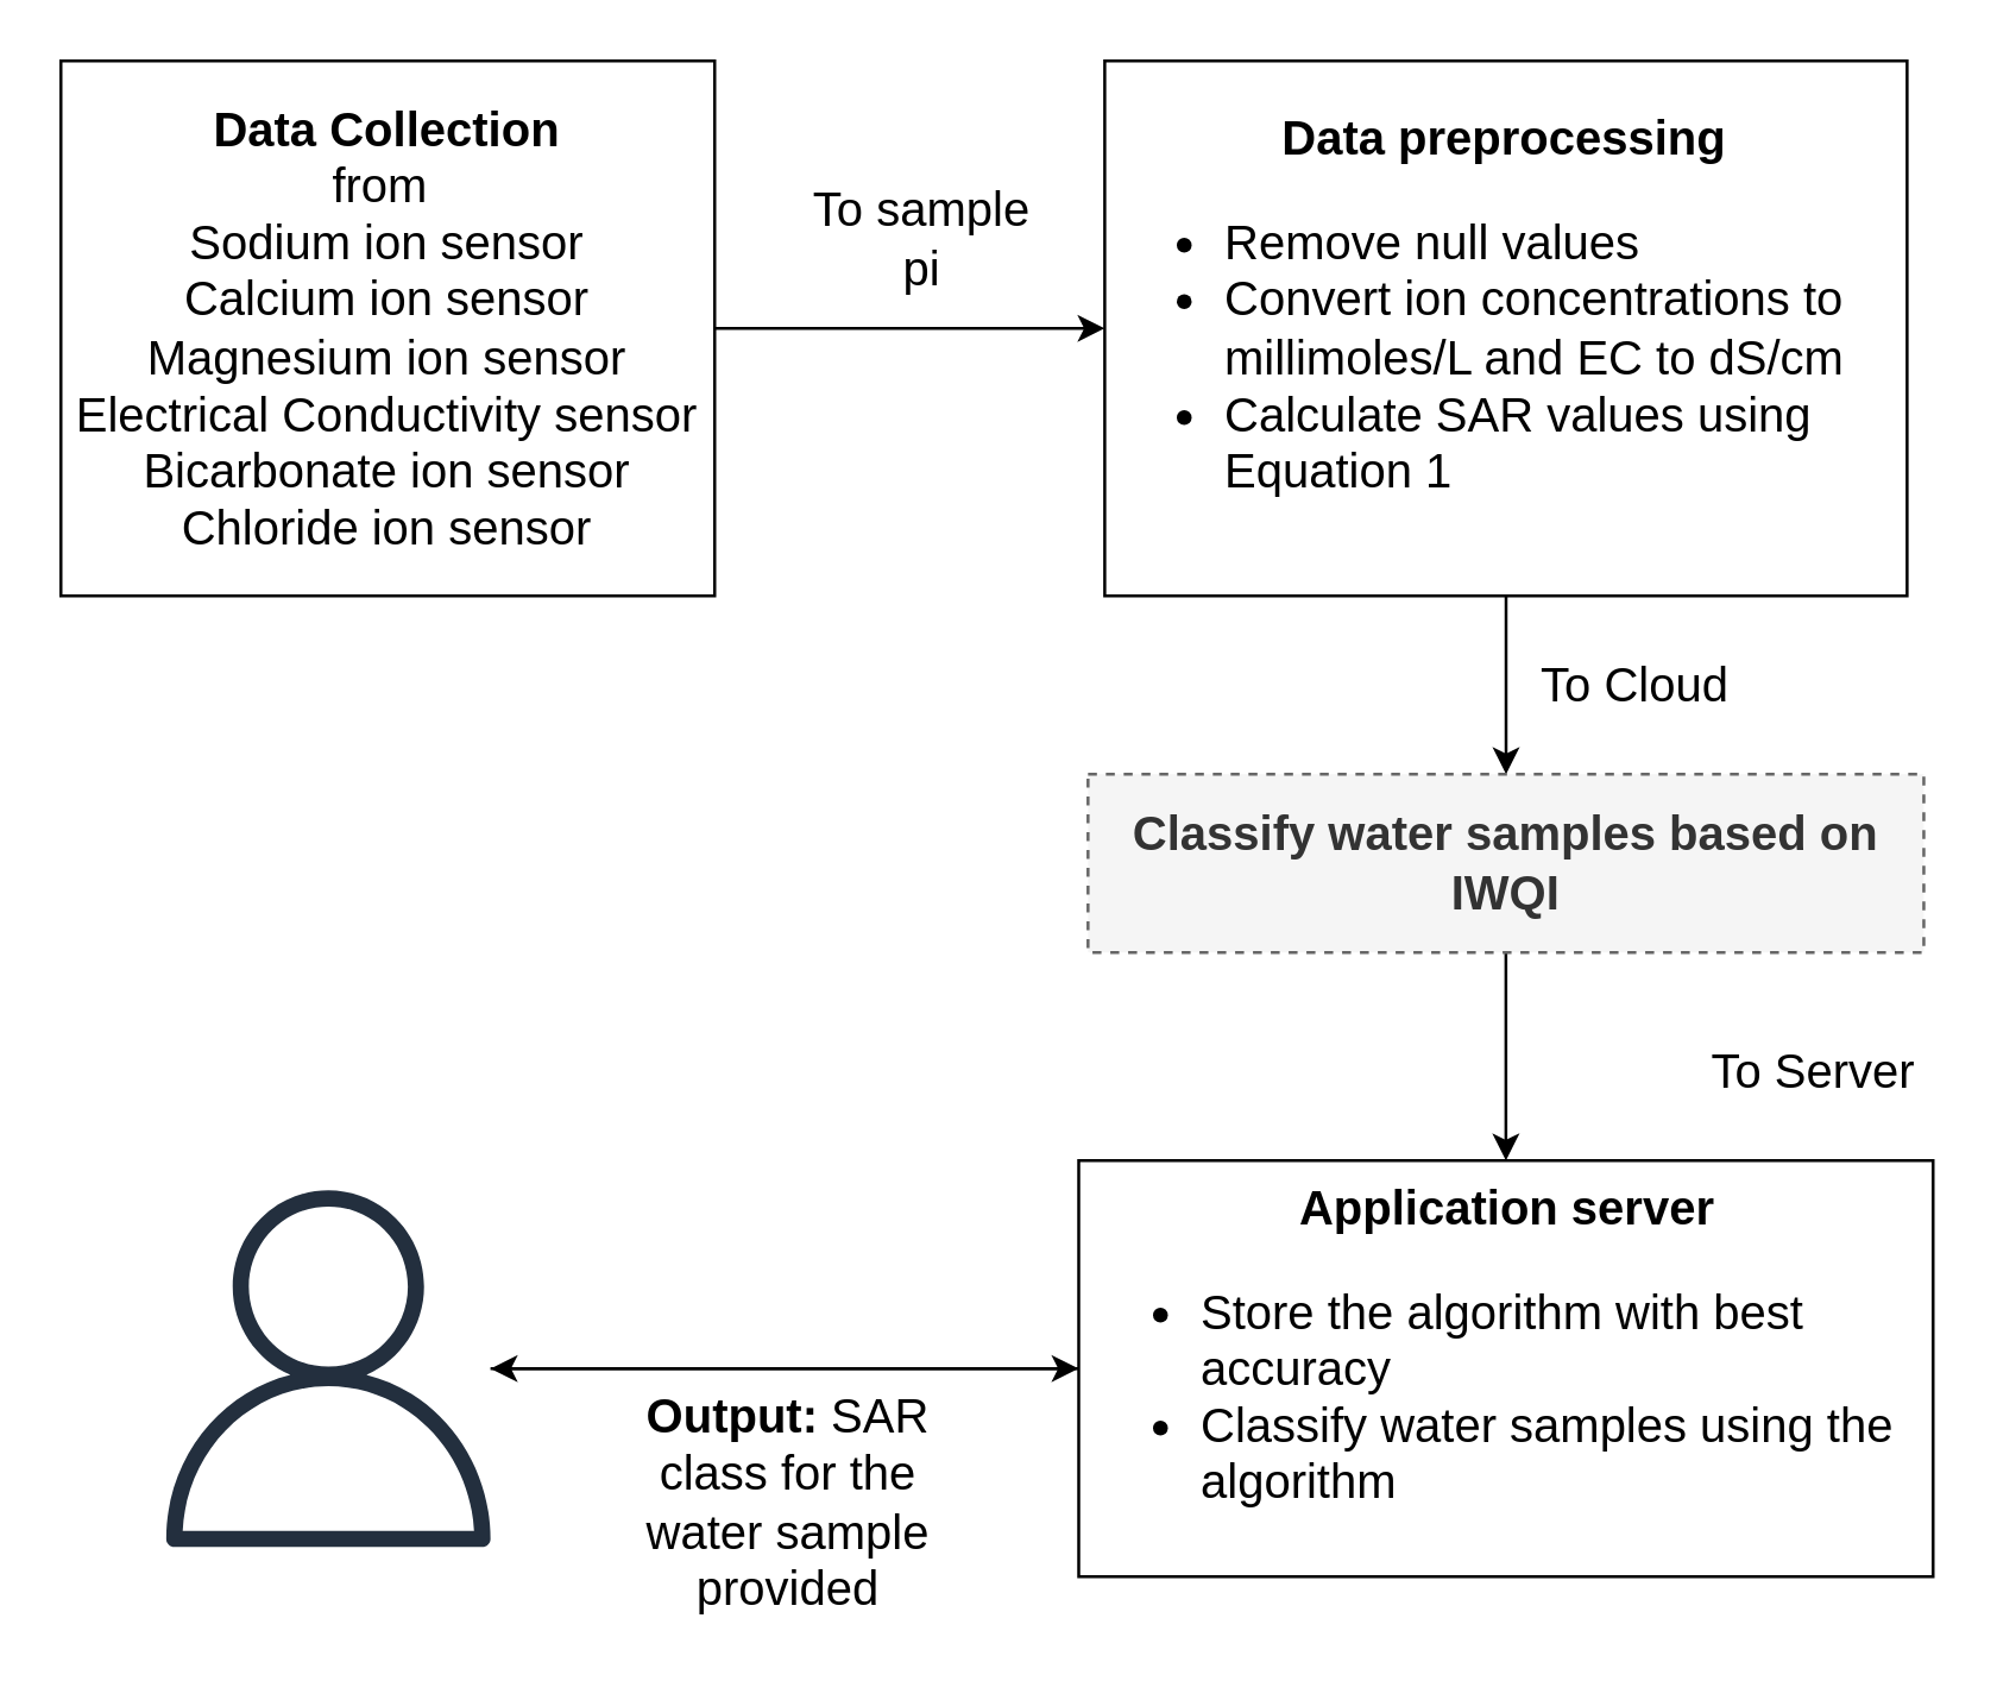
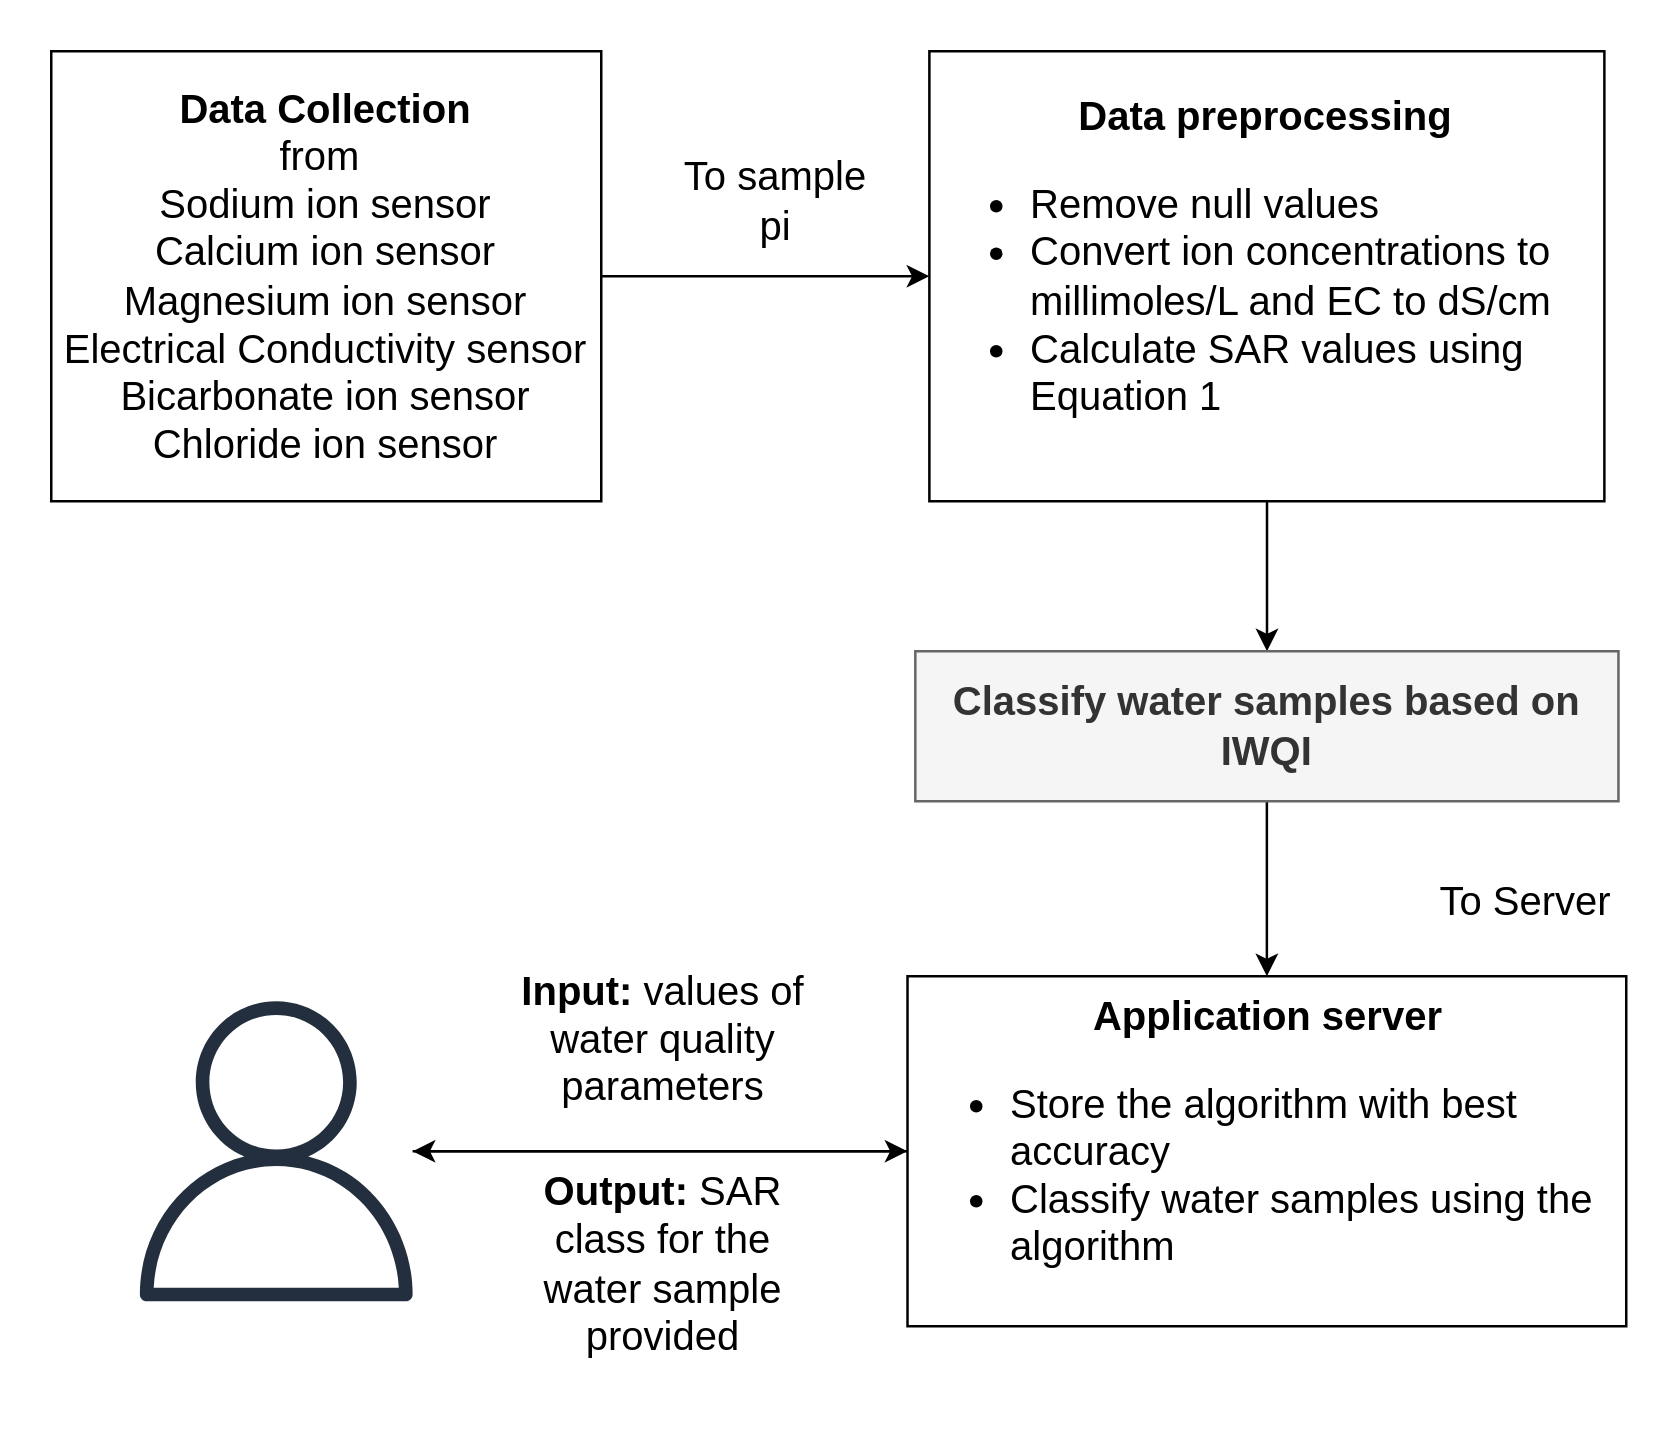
  <mxCell id="0" />
  <mxCell id="1" parent="0" />
  <mxCell id="2" value="" style="edgeStyle=orthogonalEdgeStyle;rounded=0;orthogonalLoop=1;jettySize=auto;html=1;fontSize=16;" edge="1" parent="1" source="3" target="5"><mxGeometry relative="1" as="geometry" /></mxCell>
  <mxCell id="3" value="&lt;b style=&quot;font-size: 16px;&quot;&gt;Data Collection&lt;/b&gt;&lt;br style=&quot;font-size: 16px;&quot;&gt;from&amp;nbsp;&lt;br style=&quot;font-size: 16px;&quot;&gt;Sodium ion sensor&lt;br style=&quot;font-size: 16px;&quot;&gt;Calcium ion sensor&lt;br style=&quot;font-size: 16px;&quot;&gt;Magnesium ion sensor&lt;br style=&quot;font-size: 16px;&quot;&gt;Electrical Conductivity sensor&lt;br style=&quot;font-size: 16px;&quot;&gt;Bicarbonate ion sensor&lt;br style=&quot;font-size: 16px;&quot;&gt;Chloride ion sensor" style="rounded=0;whiteSpace=wrap;html=1;fontSize=16;" vertex="1" parent="1"><mxGeometry x="20" y="20" width="220" height="180" as="geometry" /></mxCell>
  <mxCell id="4" value="" style="edgeStyle=orthogonalEdgeStyle;rounded=0;orthogonalLoop=1;jettySize=auto;html=1;fontSize=16;" edge="1" parent="1" source="5" target="8"><mxGeometry relative="1" as="geometry" /></mxCell>
  <mxCell id="5" value="&lt;b style=&quot;font-size: 16px;&quot;&gt;Data preprocessing&lt;/b&gt;&lt;br style=&quot;font-size: 16px;&quot;&gt;&lt;div style=&quot;font-size: 16px;&quot;&gt;&lt;ul style=&quot;font-size: 16px;&quot;&gt;&lt;li style=&quot;text-align: left; font-size: 16px;&quot;&gt;Remove null values&lt;/li&gt;&lt;li style=&quot;text-align: left; font-size: 16px;&quot;&gt;&lt;span style=&quot;font-size: 16px;&quot;&gt;Convert ion concentrations to millimoles/L and EC to dS/cm&lt;/span&gt;&lt;/li&gt;&lt;li style=&quot;text-align: left; font-size: 16px;&quot;&gt;Calculate SAR values using Equation 1&lt;/li&gt;&lt;/ul&gt;&lt;/div&gt;" style="rounded=0;whiteSpace=wrap;html=1;fontSize=16;" vertex="1" parent="1"><mxGeometry x="371.25" y="20" width="270" height="180" as="geometry" /></mxCell>
  <mxCell id="6" value="To&amp;nbsp;sample pi" style="text;html=1;strokeColor=none;fillColor=none;align=center;verticalAlign=middle;whiteSpace=wrap;rounded=0;fontSize=16;" vertex="1" parent="1"><mxGeometry x="270" y="70" width="80" height="20" as="geometry" /></mxCell>
  <mxCell id="7" value="" style="edgeStyle=orthogonalEdgeStyle;rounded=0;orthogonalLoop=1;jettySize=auto;html=1;fontSize=16;" edge="1" parent="1" source="8" target="11"><mxGeometry relative="1" as="geometry" /></mxCell>
- <mxCell id="8" value="&lt;b&gt;Classify water samples based on IWQI&lt;/b&gt;" style="rounded=0;whiteSpace=wrap;html=1;fontSize=16;spacingLeft=8;spacingRight=8;fillColor=#f5f5f5;strokeColor=#666666;fontColor=#333333;dashed=1;" vertex="1" parent="1"><mxGeometry x="365.63" y="260" width="281.25" height="60" as="geometry" /></mxCell>
- <mxCell id="9" value="To Cloud" style="text;html=1;strokeColor=none;fillColor=none;align=center;verticalAlign=middle;whiteSpace=wrap;rounded=0;fontSize=16;" vertex="1" parent="1"><mxGeometry x="510" y="220" width="80" height="20" as="geometry" /></mxCell>
+ <mxCell id="8" value="&lt;b&gt;Classify water samples based on IWQI&lt;/b&gt;" style="rounded=0;whiteSpace=wrap;html=1;fontSize=16;spacingLeft=8;spacingRight=8;fillColor=#f5f5f5;strokeColor=#666666;fontColor=#333333;" vertex="1" parent="1"><mxGeometry x="365.63" y="260" width="281.25" height="60" as="geometry" /></mxCell>
  <mxCell id="10" style="edgeStyle=orthogonalEdgeStyle;rounded=0;orthogonalLoop=1;jettySize=auto;html=1;fontSize=16;" edge="1" parent="1" source="11" target="14"><mxGeometry relative="1" as="geometry" /></mxCell>
  <mxCell id="11" value="&lt;b style=&quot;font-size: 16px;&quot;&gt;Application server&lt;br style=&quot;font-size: 16px;&quot;&gt;&lt;/b&gt;&lt;ul style=&quot;font-size: 16px;&quot;&gt;&lt;li style=&quot;text-align: left; font-size: 16px;&quot;&gt;Store the algorithm with best accuracy&lt;/li&gt;&lt;li style=&quot;text-align: left; font-size: 16px;&quot;&gt;Classify water samples using the algorithm&lt;/li&gt;&lt;/ul&gt;" style="rounded=0;whiteSpace=wrap;html=1;fontSize=16;" vertex="1" parent="1"><mxGeometry x="362.5" y="390" width="287.5" height="140" as="geometry" /></mxCell>
  <mxCell id="12" value="To Server" style="text;html=1;strokeColor=none;fillColor=none;align=center;verticalAlign=middle;whiteSpace=wrap;rounded=0;fontSize=16;" vertex="1" parent="1"><mxGeometry x="570" y="350" width="80" height="20" as="geometry" /></mxCell>
  <mxCell id="13" style="edgeStyle=orthogonalEdgeStyle;rounded=0;orthogonalLoop=1;jettySize=auto;html=1;entryX=0;entryY=0.5;entryDx=0;entryDy=0;fontSize=16;" edge="1" parent="1" source="14" target="11"><mxGeometry relative="1" as="geometry" /></mxCell>
  <mxCell id="14" value="" style="outlineConnect=0;fontColor=#232F3E;gradientColor=none;fillColor=#232F3E;strokeColor=none;dashed=0;verticalLabelPosition=bottom;verticalAlign=top;align=center;html=1;fontSize=16;fontStyle=0;aspect=fixed;pointerEvents=1;shape=mxgraph.aws4.user;" vertex="1" parent="1"><mxGeometry x="50" y="400" width="120" height="120" as="geometry" /></mxCell>
+ <mxCell id="15" value="&lt;b style=&quot;font-size: 16px;&quot;&gt;Input: &lt;/b&gt;values of water quality parameters" style="text;html=1;strokeColor=none;fillColor=none;align=center;verticalAlign=middle;whiteSpace=wrap;rounded=0;fontSize=16;" vertex="1" parent="1"><mxGeometry x="200" y="370" width="130" height="90" as="geometry" /></mxCell>
  <mxCell id="16" value="&lt;b style=&quot;font-size: 16px;&quot;&gt;Output: &lt;/b&gt;SAR class for the water sample provided" style="text;html=1;strokeColor=none;fillColor=none;align=center;verticalAlign=middle;whiteSpace=wrap;rounded=0;fontSize=16;" vertex="1" parent="1"><mxGeometry x="205" y="460" width="120" height="90" as="geometry" /></mxCell>
